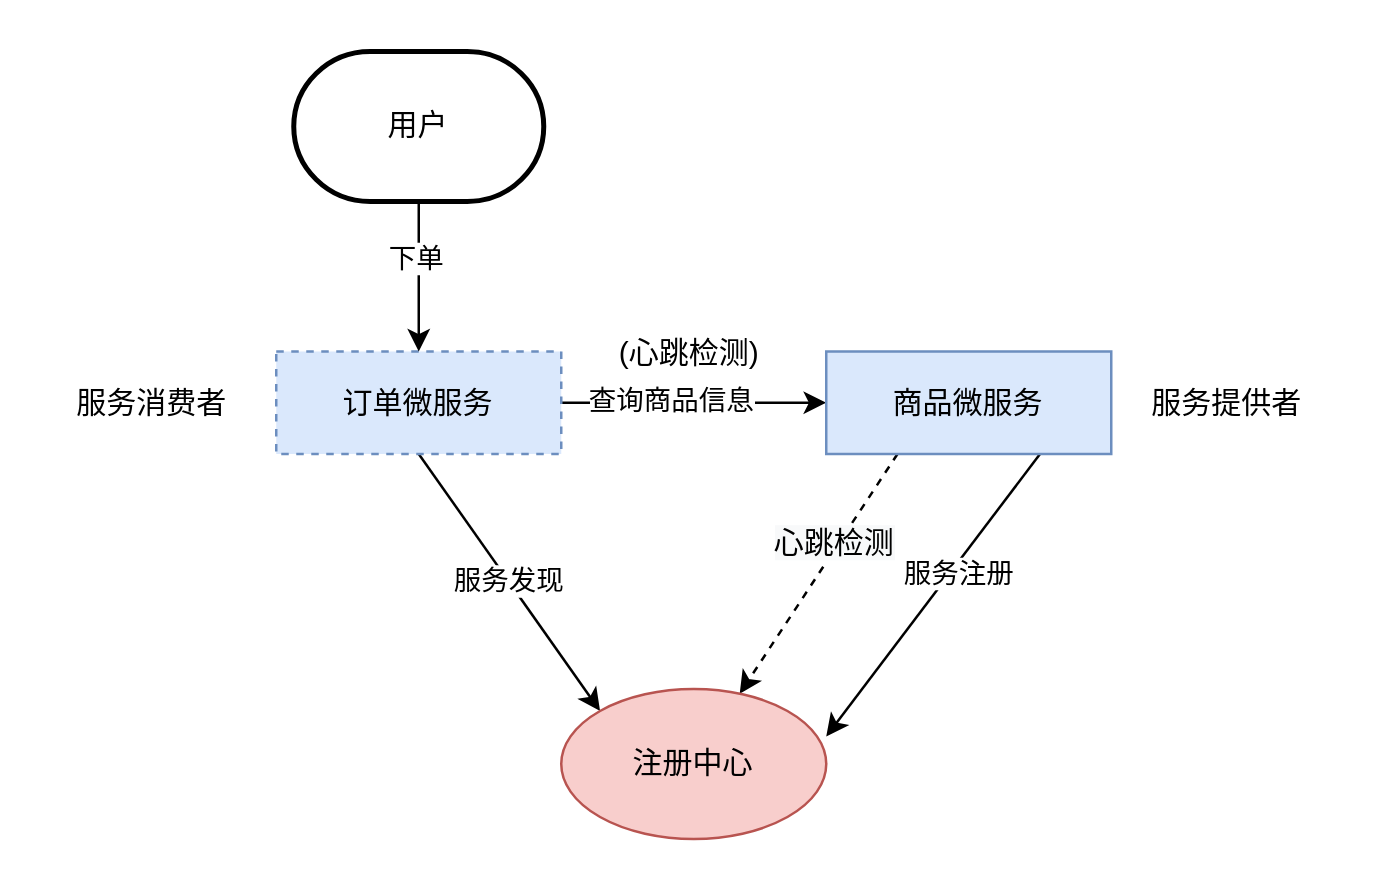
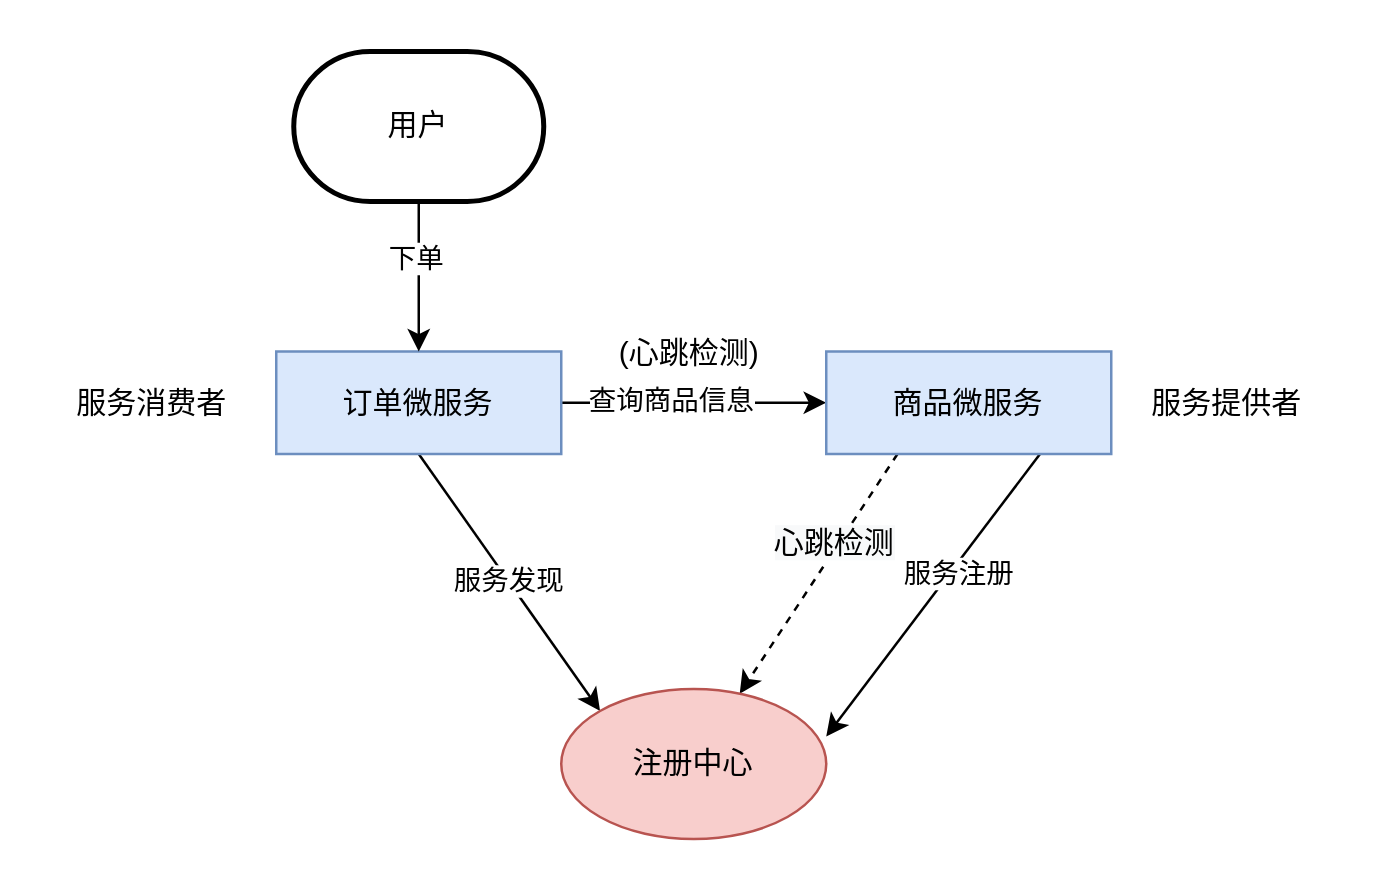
  <mxCell id="0" />
  <mxCell id="1" parent="0" />
  <mxCell id="2" style="edgeStyle=none;rounded=0;orthogonalLoop=1;jettySize=auto;html=1;" edge="1" parent="1" source="5" target="10"><mxGeometry relative="1" as="geometry" /></mxCell>
  <mxCell id="3" value="查询商品信息" style="edgeLabel;html=1;align=center;verticalAlign=middle;resizable=0;points=[];" vertex="1" connectable="0" parent="2"><mxGeometry x="-0.189" y="2" relative="1" as="geometry"><mxPoint y="1" as="offset" /></mxGeometry></mxCell>
  <mxCell id="4" value="服务发现" style="edgeStyle=none;rounded=0;orthogonalLoop=1;jettySize=auto;html=1;exitX=0.5;exitY=1;exitDx=0;exitDy=0;entryX=0;entryY=0;entryDx=0;entryDy=0;" edge="1" parent="1" source="5" target="16"><mxGeometry relative="1" as="geometry" /></mxCell>
- <mxCell id="5" value="订单微服务" style="rounded=0;whiteSpace=wrap;html=1;fillColor=#dae8fc;strokeColor=#6c8ebf;dashed=1;" vertex="1" parent="1"><mxGeometry x="110" y="140" width="114" height="41" as="geometry" /></mxCell>
+ <mxCell id="5" value="订单微服务" style="rounded=0;whiteSpace=wrap;html=1;fillColor=#dae8fc;strokeColor=#6c8ebf;" vertex="1" parent="1"><mxGeometry x="110" y="140" width="114" height="41" as="geometry" /></mxCell>
  <mxCell id="6" style="edgeStyle=none;rounded=0;orthogonalLoop=1;jettySize=auto;html=1;exitX=0.25;exitY=1;exitDx=0;exitDy=0;dashed=1;" edge="1" parent="1" source="10" target="16"><mxGeometry relative="1" as="geometry" /></mxCell>
  <mxCell id="7" value="&lt;span style=&quot;font-size: 12px ; background-color: rgb(248 , 249 , 250)&quot;&gt;心跳检测&lt;/span&gt;" style="edgeLabel;html=1;align=center;verticalAlign=middle;resizable=0;points=[];" vertex="1" connectable="0" parent="6"><mxGeometry x="-0.239" y="-2" relative="1" as="geometry"><mxPoint as="offset" /></mxGeometry></mxCell>
  <mxCell id="8" style="edgeStyle=none;rounded=0;orthogonalLoop=1;jettySize=auto;html=1;exitX=0.75;exitY=1;exitDx=0;exitDy=0;entryX=1;entryY=0.317;entryDx=0;entryDy=0;entryPerimeter=0;" edge="1" parent="1" source="10" target="16"><mxGeometry relative="1" as="geometry" /></mxCell>
  <mxCell id="9" value="服务注册" style="edgeLabel;html=1;align=center;verticalAlign=middle;resizable=0;points=[];" vertex="1" connectable="0" parent="8"><mxGeometry x="-0.175" y="2" relative="1" as="geometry"><mxPoint as="offset" /></mxGeometry></mxCell>
  <mxCell id="10" value="商品微服务" style="rounded=0;whiteSpace=wrap;html=1;fillColor=#dae8fc;strokeColor=#6c8ebf;" vertex="1" parent="1"><mxGeometry x="330" y="140" width="114" height="41" as="geometry" /></mxCell>
  <mxCell id="11" style="edgeStyle=orthogonalEdgeStyle;rounded=0;orthogonalLoop=1;jettySize=auto;html=1;entryX=0.5;entryY=0;entryDx=0;entryDy=0;" edge="1" parent="1" source="13" target="5"><mxGeometry relative="1" as="geometry" /></mxCell>
  <mxCell id="12" value="下单" style="edgeLabel;html=1;align=center;verticalAlign=middle;resizable=0;points=[];" vertex="1" connectable="0" parent="11"><mxGeometry x="-0.267" y="-2" relative="1" as="geometry"><mxPoint as="offset" /></mxGeometry></mxCell>
  <mxCell id="13" value="用户" style="strokeWidth=2;html=1;shape=mxgraph.flowchart.terminator;whiteSpace=wrap;" vertex="1" parent="1"><mxGeometry x="117" y="20" width="100" height="60" as="geometry" /></mxCell>
  <mxCell id="14" value="服务消费者" style="text;html=1;align=center;verticalAlign=middle;resizable=0;points=[];autosize=1;" vertex="1" parent="1"><mxGeometry x="20" y="150.5" width="80" height="20" as="geometry" /></mxCell>
  <mxCell id="15" value="服务提供者" style="text;html=1;align=center;verticalAlign=middle;resizable=0;points=[];autosize=1;" vertex="1" parent="1"><mxGeometry x="450" y="150.5" width="80" height="20" as="geometry" /></mxCell>
  <mxCell id="16" value="注册中心" style="ellipse;whiteSpace=wrap;html=1;fillColor=#f8cecc;strokeColor=#b85450;" vertex="1" parent="1"><mxGeometry x="224" y="275" width="106" height="60" as="geometry" /></mxCell>
  <mxCell id="17" value="(心跳检测)" style="text;html=1;align=center;verticalAlign=middle;resizable=0;points=[];autosize=1;" vertex="1" parent="1"><mxGeometry x="240" y="130.5" width="70" height="20" as="geometry" /></mxCell>
